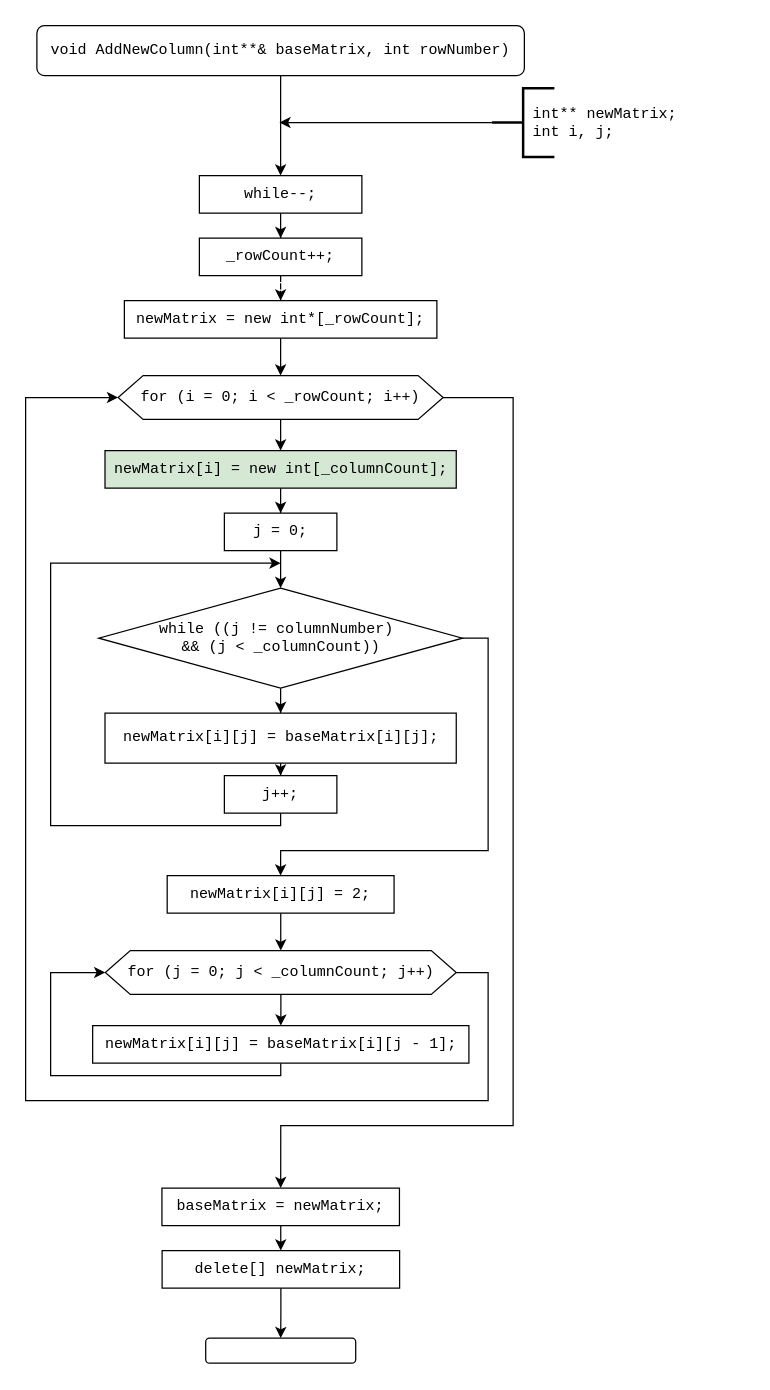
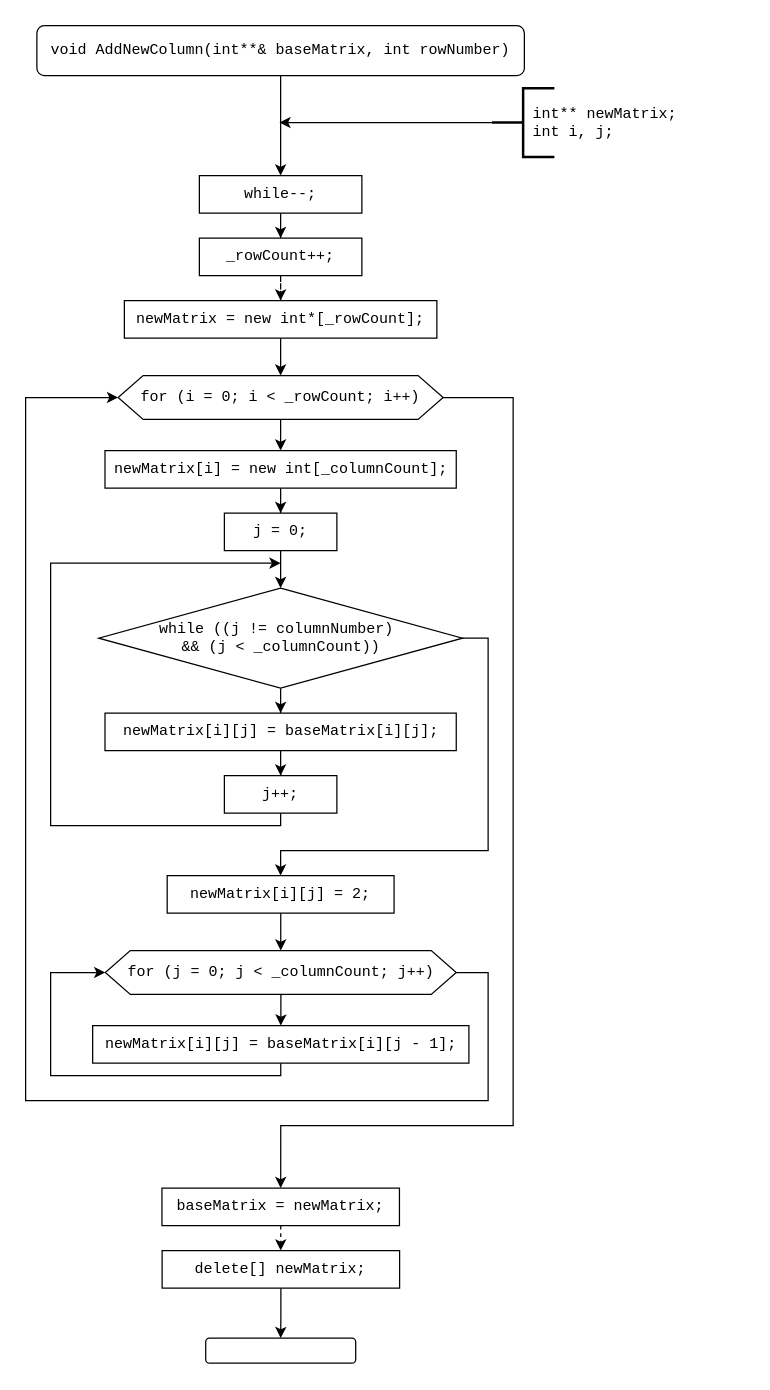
  <mxCell id="0" />
  <mxCell id="1" parent="0" />
  <mxCell id="2" style="edgeStyle=orthogonalEdgeStyle;rounded=0;orthogonalLoop=1;jettySize=auto;html=1;fontFamily=Courier New;" edge="1" parent="1" source="3"><mxGeometry relative="1" as="geometry"><mxPoint x="224" y="140" as="targetPoint" /></mxGeometry></mxCell>
  <mxCell id="3" value="void AddNewColumn(int**&amp;amp; baseMatrix, int rowNumber)" style="rounded=1;whiteSpace=wrap;html=1;fontFamily=Courier New;" vertex="1" parent="1"><mxGeometry x="29" y="20" width="390" height="40" as="geometry" /></mxCell>
  <mxCell id="4" style="edgeStyle=orthogonalEdgeStyle;rounded=0;orthogonalLoop=1;jettySize=auto;html=1;fontFamily=Courier New;" edge="1" parent="1" source="5"><mxGeometry relative="1" as="geometry"><mxPoint x="223" y="97.5" as="targetPoint" /></mxGeometry></mxCell>
  <mxCell id="5" value="" style="strokeWidth=2;html=1;shape=mxgraph.flowchart.annotation_2;align=left;labelPosition=right;pointerEvents=1;fontFamily=Courier New;" vertex="1" parent="1"><mxGeometry x="393" y="70" width="50" height="55" as="geometry" /></mxCell>
  <mxCell id="6" style="edgeStyle=orthogonalEdgeStyle;rounded=0;orthogonalLoop=1;jettySize=auto;html=1;entryX=0.5;entryY=0;entryDx=0;entryDy=0;fontFamily=Courier New;" edge="1" parent="1" source="7" target="9"><mxGeometry relative="1" as="geometry" /></mxCell>
  <mxCell id="7" value="while--;" style="rounded=0;whiteSpace=wrap;html=1;fontFamily=Courier New;" vertex="1" parent="1"><mxGeometry x="159" y="140" width="130" height="30" as="geometry" /></mxCell>
  <mxCell id="8" style="edgeStyle=orthogonalEdgeStyle;rounded=0;orthogonalLoop=1;jettySize=auto;html=1;fontFamily=Courier New;dashed=1;" edge="1" parent="1" source="9" target="11"><mxGeometry relative="1" as="geometry" /></mxCell>
  <mxCell id="9" value="_rowCount++;" style="rounded=0;whiteSpace=wrap;html=1;fontFamily=Courier New;" vertex="1" parent="1"><mxGeometry x="159" y="190" width="130" height="30" as="geometry" /></mxCell>
  <mxCell id="10" style="edgeStyle=orthogonalEdgeStyle;rounded=0;orthogonalLoop=1;jettySize=auto;html=1;entryX=0.5;entryY=0;entryDx=0;entryDy=0;" edge="1" parent="1" source="11" target="15"><mxGeometry relative="1" as="geometry" /></mxCell>
  <mxCell id="11" value="newMatrix = new int*[_rowCount];" style="rounded=0;whiteSpace=wrap;html=1;fontFamily=Courier New;" vertex="1" parent="1"><mxGeometry x="99" y="240" width="250" height="30" as="geometry" /></mxCell>
  <mxCell id="12" value="int** newMatrix;&lt;br&gt;int i, j;" style="text;html=1;strokeColor=none;fillColor=none;align=left;verticalAlign=middle;whiteSpace=wrap;rounded=0;fontFamily=Courier New;" vertex="1" parent="1"><mxGeometry x="424" y="72.5" width="170" height="50" as="geometry" /></mxCell>
  <mxCell id="13" style="edgeStyle=orthogonalEdgeStyle;rounded=0;orthogonalLoop=1;jettySize=auto;html=1;entryX=0.5;entryY=0;entryDx=0;entryDy=0;" edge="1" parent="1" source="15" target="17"><mxGeometry relative="1" as="geometry" /></mxCell>
  <mxCell id="14" style="edgeStyle=orthogonalEdgeStyle;rounded=0;orthogonalLoop=1;jettySize=auto;html=1;entryX=0.5;entryY=0;entryDx=0;entryDy=0;" edge="1" parent="1" source="15" target="35"><mxGeometry relative="1" as="geometry"><mxPoint x="224" y="920" as="targetPoint" /><Array as="points"><mxPoint x="410" y="317" /><mxPoint x="410" y="900" /><mxPoint x="224" y="900" /></Array></mxGeometry></mxCell>
  <mxCell id="15" value="for (i = 0; i &amp;lt; _rowCount; i++)" style="shape=hexagon;perimeter=hexagonPerimeter2;whiteSpace=wrap;html=1;fixedSize=1;fontFamily=Courier New;" vertex="1" parent="1"><mxGeometry x="94" y="300" width="260" height="35" as="geometry" /></mxCell>
  <mxCell id="16" style="edgeStyle=orthogonalEdgeStyle;rounded=0;orthogonalLoop=1;jettySize=auto;html=1;entryX=0.5;entryY=0;entryDx=0;entryDy=0;" edge="1" parent="1" source="17" target="19"><mxGeometry relative="1" as="geometry" /></mxCell>
- <mxCell id="17" value="newMatrix[i] = new int[_columnCount];" style="rounded=0;whiteSpace=wrap;html=1;fontFamily=Courier New;fillColor=#d5e8d4;" vertex="1" parent="1"><mxGeometry x="83.5" y="360" width="281" height="30" as="geometry" /></mxCell>
+ <mxCell id="17" value="newMatrix[i] = new int[_columnCount];" style="rounded=0;whiteSpace=wrap;html=1;fontFamily=Courier New;" vertex="1" parent="1"><mxGeometry x="83.5" y="360" width="281" height="30" as="geometry" /></mxCell>
  <mxCell id="18" style="edgeStyle=orthogonalEdgeStyle;rounded=0;orthogonalLoop=1;jettySize=auto;html=1;entryX=0.5;entryY=0;entryDx=0;entryDy=0;" edge="1" parent="1" source="19" target="22"><mxGeometry relative="1" as="geometry" /></mxCell>
  <mxCell id="19" value="j = 0;" style="rounded=0;whiteSpace=wrap;html=1;fontFamily=Courier New;" vertex="1" parent="1"><mxGeometry x="179" y="410" width="90" height="30" as="geometry" /></mxCell>
  <mxCell id="20" style="edgeStyle=orthogonalEdgeStyle;rounded=0;orthogonalLoop=1;jettySize=auto;html=1;entryX=0.5;entryY=0;entryDx=0;entryDy=0;" edge="1" parent="1" source="22" target="24"><mxGeometry relative="1" as="geometry" /></mxCell>
  <mxCell id="21" style="edgeStyle=orthogonalEdgeStyle;rounded=0;orthogonalLoop=1;jettySize=auto;html=1;entryX=0.5;entryY=0;entryDx=0;entryDy=0;" edge="1" parent="1" source="22" target="28"><mxGeometry relative="1" as="geometry"><mxPoint x="224" y="680" as="targetPoint" /><Array as="points"><mxPoint x="390" y="510" /><mxPoint x="390" y="680" /><mxPoint x="224" y="680" /></Array></mxGeometry></mxCell>
  <mxCell id="22" value="&lt;div&gt;while ((j != columnNumber)&amp;nbsp;&lt;/div&gt;&lt;div&gt;&amp;amp;&amp;amp; (j &amp;lt; _columnCount))&lt;/div&gt;" style="rhombus;whiteSpace=wrap;html=1;fontFamily=Courier New;" vertex="1" parent="1"><mxGeometry x="78.5" y="470" width="291" height="80" as="geometry" /></mxCell>
  <mxCell id="23" style="edgeStyle=orthogonalEdgeStyle;rounded=0;orthogonalLoop=1;jettySize=auto;html=1;entryX=0.5;entryY=0;entryDx=0;entryDy=0;" edge="1" parent="1" source="24" target="26"><mxGeometry relative="1" as="geometry" /></mxCell>
- <mxCell id="24" value="newMatrix[i][j] = baseMatrix[i][j];" style="rounded=0;whiteSpace=wrap;html=1;fontFamily=Courier New;" vertex="1" parent="1"><mxGeometry x="83.5" y="570" width="281" height="40" as="geometry" /></mxCell>
+ <mxCell id="24" value="newMatrix[i][j] = baseMatrix[i][j];" style="rounded=0;whiteSpace=wrap;html=1;fontFamily=Courier New;" vertex="1" parent="1"><mxGeometry x="83.5" y="570" width="281" height="30" as="geometry" /></mxCell>
  <mxCell id="25" style="edgeStyle=orthogonalEdgeStyle;rounded=0;orthogonalLoop=1;jettySize=auto;html=1;" edge="1" parent="1" source="26"><mxGeometry relative="1" as="geometry"><mxPoint x="224" y="450" as="targetPoint" /><Array as="points"><mxPoint x="224" y="660" /><mxPoint x="40" y="660" /><mxPoint x="40" y="450" /><mxPoint x="224" y="450" /></Array></mxGeometry></mxCell>
  <mxCell id="26" value="j++;" style="rounded=0;whiteSpace=wrap;html=1;fontFamily=Courier New;" vertex="1" parent="1"><mxGeometry x="179" y="620" width="90" height="30" as="geometry" /></mxCell>
  <mxCell id="27" style="edgeStyle=orthogonalEdgeStyle;rounded=0;orthogonalLoop=1;jettySize=auto;html=1;entryX=0.5;entryY=0;entryDx=0;entryDy=0;" edge="1" parent="1" source="28" target="31"><mxGeometry relative="1" as="geometry" /></mxCell>
  <mxCell id="28" value="newMatrix[i][j] = 2;" style="rounded=0;whiteSpace=wrap;html=1;fontFamily=Courier New;" vertex="1" parent="1"><mxGeometry x="133.25" y="700" width="181.5" height="30" as="geometry" /></mxCell>
  <mxCell id="29" style="edgeStyle=orthogonalEdgeStyle;rounded=0;orthogonalLoop=1;jettySize=auto;html=1;entryX=0.5;entryY=0;entryDx=0;entryDy=0;" edge="1" parent="1" source="31" target="33"><mxGeometry relative="1" as="geometry" /></mxCell>
  <mxCell id="30" style="edgeStyle=orthogonalEdgeStyle;rounded=0;orthogonalLoop=1;jettySize=auto;html=1;entryX=0;entryY=0.5;entryDx=0;entryDy=0;" edge="1" parent="1" source="31" target="15"><mxGeometry relative="1" as="geometry"><mxPoint x="20" y="320" as="targetPoint" /><Array as="points"><mxPoint x="390" y="777" /><mxPoint x="390" y="880" /><mxPoint x="20" y="880" /><mxPoint x="20" y="318" /><mxPoint x="94" y="318" /></Array></mxGeometry></mxCell>
  <mxCell id="31" value="for (j = 0; j &amp;lt; _columnCount; j++)" style="shape=hexagon;perimeter=hexagonPerimeter2;whiteSpace=wrap;html=1;fixedSize=1;fontFamily=Courier New;" vertex="1" parent="1"><mxGeometry x="83.75" y="760" width="280.75" height="35" as="geometry" /></mxCell>
  <mxCell id="32" style="edgeStyle=orthogonalEdgeStyle;rounded=0;orthogonalLoop=1;jettySize=auto;html=1;entryX=0;entryY=0.5;entryDx=0;entryDy=0;" edge="1" parent="1" source="33" target="31"><mxGeometry relative="1" as="geometry"><mxPoint x="50" y="770" as="targetPoint" /><Array as="points"><mxPoint x="224" y="860" /><mxPoint x="40" y="860" /><mxPoint x="40" y="777" /></Array></mxGeometry></mxCell>
  <mxCell id="33" value="newMatrix[i][j] = baseMatrix[i][j - 1];" style="rounded=0;whiteSpace=wrap;html=1;fontFamily=Courier New;" vertex="1" parent="1"><mxGeometry x="73.63" y="820" width="301" height="30" as="geometry" /></mxCell>
- <mxCell id="34" style="edgeStyle=orthogonalEdgeStyle;rounded=0;orthogonalLoop=1;jettySize=auto;html=1;entryX=0.5;entryY=0;entryDx=0;entryDy=0;" edge="1" parent="1" source="35" target="38"><mxGeometry relative="1" as="geometry" /></mxCell>
+ <mxCell id="34" style="edgeStyle=orthogonalEdgeStyle;rounded=0;orthogonalLoop=1;jettySize=auto;html=1;entryX=0.5;entryY=0;entryDx=0;entryDy=0;dashed=1;" edge="1" parent="1" source="35" target="38"><mxGeometry relative="1" as="geometry" /></mxCell>
  <mxCell id="35" value="baseMatrix = newMatrix;" style="rounded=0;whiteSpace=wrap;html=1;fontFamily=Courier New;" vertex="1" parent="1"><mxGeometry x="129.06" y="950" width="190" height="30" as="geometry" /></mxCell>
  <mxCell id="36" value="" style="rounded=1;whiteSpace=wrap;html=1;fontFamily=Courier New;" vertex="1" parent="1"><mxGeometry x="164.06" y="1070" width="120" height="20" as="geometry" /></mxCell>
  <mxCell id="37" style="edgeStyle=orthogonalEdgeStyle;rounded=0;orthogonalLoop=1;jettySize=auto;html=1;entryX=0.5;entryY=0;entryDx=0;entryDy=0;" edge="1" parent="1" source="38" target="36"><mxGeometry relative="1" as="geometry" /></mxCell>
  <mxCell id="38" value="delete[] newMatrix;" style="rounded=0;whiteSpace=wrap;html=1;fontFamily=Courier New;" vertex="1" parent="1"><mxGeometry x="129.19" y="1000" width="190" height="30" as="geometry" /></mxCell>
